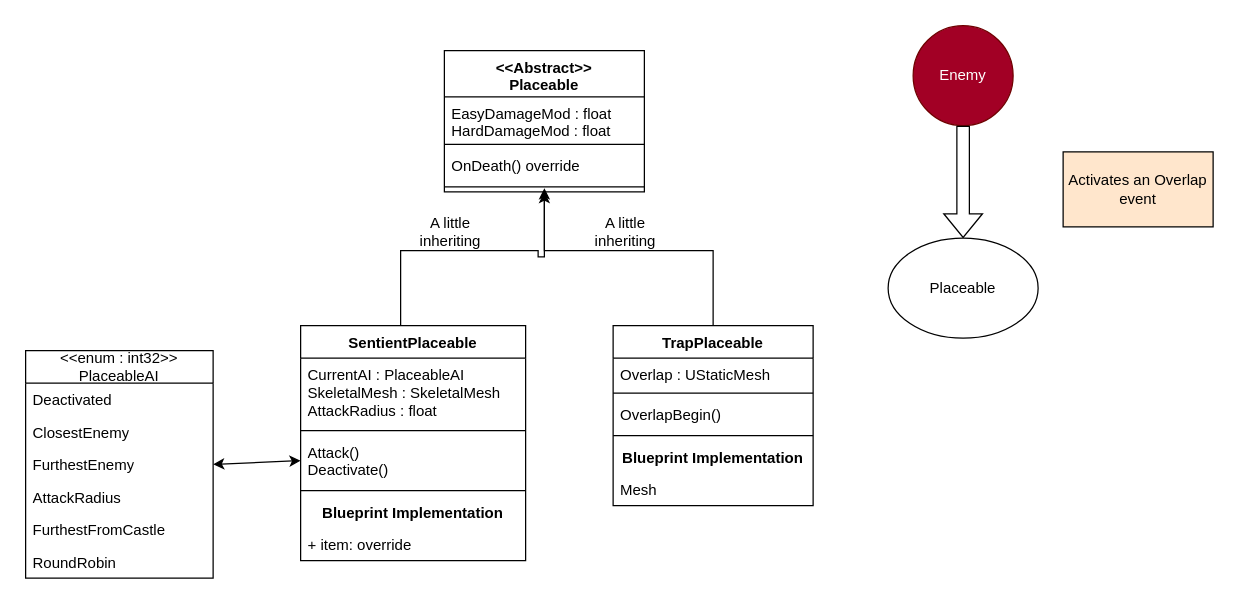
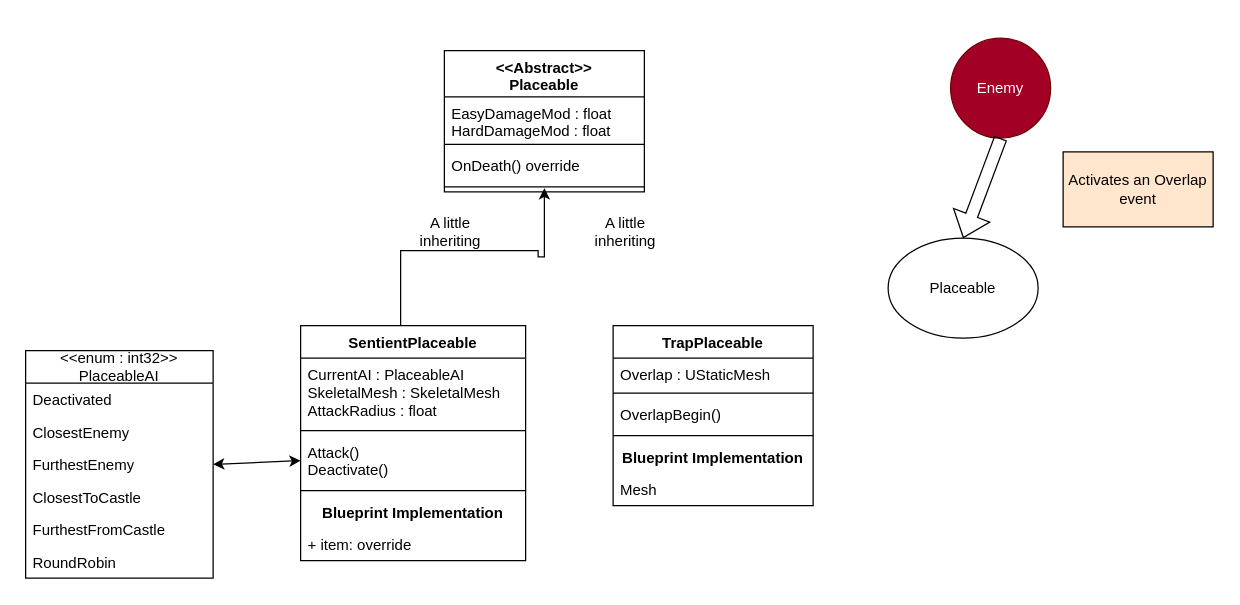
  <mxCell id="0" />
  <mxCell id="1" parent="0" />
  <mxCell id="2" value="&amp;lt;&amp;lt;enum : int32&amp;gt;&amp;gt;&lt;br&gt;PlaceableAI" style="swimlane;fontStyle=0;childLayout=stackLayout;horizontal=1;startSize=26;fillColor=none;horizontalStack=0;resizeParent=1;resizeParentMax=0;resizeLast=0;collapsible=1;marginBottom=0;whiteSpace=wrap;html=1;" parent="1" vertex="1"><mxGeometry x="20" y="280" width="150" height="182" as="geometry" /></mxCell>
  <mxCell id="3" value="Deactivated" style="text;strokeColor=none;fillColor=none;align=left;verticalAlign=top;spacingLeft=4;spacingRight=4;overflow=hidden;rotatable=0;points=[[0,0.5],[1,0.5]];portConstraint=eastwest;whiteSpace=wrap;html=1;" parent="2" vertex="1"><mxGeometry y="26" width="150" height="26" as="geometry" /></mxCell>
  <mxCell id="4" value="ClosestEnemy" style="text;strokeColor=none;fillColor=none;align=left;verticalAlign=top;spacingLeft=4;spacingRight=4;overflow=hidden;rotatable=0;points=[[0,0.5],[1,0.5]];portConstraint=eastwest;whiteSpace=wrap;html=1;" parent="2" vertex="1"><mxGeometry y="52" width="150" height="26" as="geometry" /></mxCell>
  <mxCell id="5" value="FurthestEnemy" style="text;strokeColor=none;fillColor=none;align=left;verticalAlign=top;spacingLeft=4;spacingRight=4;overflow=hidden;rotatable=0;points=[[0,0.5],[1,0.5]];portConstraint=eastwest;whiteSpace=wrap;html=1;" parent="2" vertex="1"><mxGeometry y="78" width="150" height="26" as="geometry" /></mxCell>
- <mxCell id="6" value="AttackRadius" style="text;strokeColor=none;fillColor=none;align=left;verticalAlign=top;spacingLeft=4;spacingRight=4;overflow=hidden;rotatable=0;points=[[0,0.5],[1,0.5]];portConstraint=eastwest;whiteSpace=wrap;html=1;" parent="2" vertex="1"><mxGeometry y="104" width="150" height="26" as="geometry" /></mxCell>
+ <mxCell id="6" value="ClosestToCastle" style="text;strokeColor=none;fillColor=none;align=left;verticalAlign=top;spacingLeft=4;spacingRight=4;overflow=hidden;rotatable=0;points=[[0,0.5],[1,0.5]];portConstraint=eastwest;whiteSpace=wrap;html=1;" parent="2" vertex="1"><mxGeometry y="104" width="150" height="26" as="geometry" /></mxCell>
  <mxCell id="7" value="FurthestFromCastle" style="text;strokeColor=none;fillColor=none;align=left;verticalAlign=top;spacingLeft=4;spacingRight=4;overflow=hidden;rotatable=0;points=[[0,0.5],[1,0.5]];portConstraint=eastwest;whiteSpace=wrap;html=1;" parent="2" vertex="1"><mxGeometry y="130" width="150" height="26" as="geometry" /></mxCell>
  <mxCell id="8" value="RoundRobin" style="text;strokeColor=none;fillColor=none;align=left;verticalAlign=top;spacingLeft=4;spacingRight=4;overflow=hidden;rotatable=0;points=[[0,0.5],[1,0.5]];portConstraint=eastwest;whiteSpace=wrap;html=1;" parent="2" vertex="1"><mxGeometry y="156" width="150" height="26" as="geometry" /></mxCell>
  <mxCell id="9" value="" style="edgeStyle=orthogonalEdgeStyle;rounded=0;orthogonalLoop=1;jettySize=auto;html=1;exitX=0.5;exitY=0;exitDx=0;exitDy=0;" parent="1" source="10" edge="1"><mxGeometry relative="1" as="geometry"><mxPoint x="435" y="150" as="targetPoint" /><Array as="points"><mxPoint x="320" y="200" /><mxPoint x="430" y="200" /><mxPoint x="430" y="205" /><mxPoint x="435" y="205" /></Array></mxGeometry></mxCell>
  <mxCell id="10" value="SentientPlaceable" style="swimlane;fontStyle=1;align=center;verticalAlign=top;childLayout=stackLayout;horizontal=1;startSize=26;horizontalStack=0;resizeParent=1;resizeParentMax=0;resizeLast=0;collapsible=1;marginBottom=0;whiteSpace=wrap;html=1;" parent="1" vertex="1"><mxGeometry x="240" y="260" width="180" height="188" as="geometry" /></mxCell>
  <mxCell id="11" value="CurrentAI : PlaceableAI&lt;br&gt;SkeletalMesh : SkeletalMesh&lt;br&gt;AttackRadius : float" style="text;strokeColor=none;fillColor=none;align=left;verticalAlign=top;spacingLeft=4;spacingRight=4;overflow=hidden;rotatable=0;points=[[0,0.5],[1,0.5]];portConstraint=eastwest;whiteSpace=wrap;html=1;" parent="10" vertex="1"><mxGeometry y="26" width="180" height="54" as="geometry" /></mxCell>
  <mxCell id="12" value="" style="line;strokeWidth=1;fillColor=none;align=left;verticalAlign=middle;spacingTop=-1;spacingLeft=3;spacingRight=3;rotatable=0;labelPosition=right;points=[];portConstraint=eastwest;strokeColor=inherit;" parent="10" vertex="1"><mxGeometry y="80" width="180" height="8" as="geometry" /></mxCell>
  <mxCell id="13" value="Attack()&lt;br&gt;Deactivate()" style="text;strokeColor=none;fillColor=none;align=left;verticalAlign=top;spacingLeft=4;spacingRight=4;overflow=hidden;rotatable=0;points=[[0,0.5],[1,0.5]];portConstraint=eastwest;whiteSpace=wrap;html=1;" parent="10" vertex="1"><mxGeometry y="88" width="180" height="40" as="geometry" /></mxCell>
  <mxCell id="14" value="" style="line;strokeWidth=1;fillColor=none;align=left;verticalAlign=middle;spacingTop=-1;spacingLeft=3;spacingRight=3;rotatable=0;labelPosition=right;points=[];portConstraint=eastwest;strokeColor=inherit;" parent="10" vertex="1"><mxGeometry y="128" width="180" height="8" as="geometry" /></mxCell>
  <mxCell id="15" value="&lt;b&gt;Blueprint Implementation&lt;/b&gt;" style="text;strokeColor=none;fillColor=none;align=center;verticalAlign=top;spacingLeft=4;spacingRight=4;overflow=hidden;rotatable=0;points=[[0,0.5],[1,0.5]];portConstraint=eastwest;whiteSpace=wrap;html=1;" parent="10" vertex="1"><mxGeometry y="136" width="180" height="26" as="geometry" /></mxCell>
  <mxCell id="16" value="+ item: override" style="text;strokeColor=none;fillColor=none;align=left;verticalAlign=top;spacingLeft=4;spacingRight=4;overflow=hidden;rotatable=0;points=[[0,0.5],[1,0.5]];portConstraint=eastwest;whiteSpace=wrap;html=1;" parent="10" vertex="1"><mxGeometry y="162" width="180" height="26" as="geometry" /></mxCell>
  <mxCell id="17" value="A little inheriting" style="text;html=1;align=center;verticalAlign=middle;whiteSpace=wrap;rounded=0;" parent="1" vertex="1"><mxGeometry x="330" y="170" width="60" height="30" as="geometry" /></mxCell>
  <mxCell id="18" value="" style="endArrow=classic;startArrow=classic;html=1;rounded=0;exitX=1;exitY=0.5;exitDx=0;exitDy=0;entryX=0;entryY=0.5;entryDx=0;entryDy=0;" parent="1" source="5" target="13" edge="1"><mxGeometry width="50" height="50" relative="1" as="geometry"><mxPoint x="160" y="340" as="sourcePoint" /><mxPoint x="210" y="290" as="targetPoint" /></mxGeometry></mxCell>
- <mxCell id="19" value="Enemy" style="ellipse;whiteSpace=wrap;html=1;aspect=fixed;fillColor=#a20025;fontColor=#ffffff;strokeColor=#6F0000;" parent="1" vertex="1"><mxGeometry x="730" y="20" width="80" height="80" as="geometry" /></mxCell>
+ <mxCell id="19" value="Enemy" style="ellipse;whiteSpace=wrap;html=1;aspect=fixed;fillColor=#a20025;fontColor=#ffffff;strokeColor=#6F0000;" parent="1" vertex="1"><mxGeometry x="760" y="30" width="80" height="80" as="geometry" /></mxCell>
  <mxCell id="20" value="" style="shape=flexArrow;endArrow=classic;html=1;rounded=0;exitX=0.5;exitY=1;exitDx=0;exitDy=0;" parent="1" source="19" edge="1"><mxGeometry width="50" height="50" relative="1" as="geometry"><mxPoint x="780" y="180" as="sourcePoint" /><mxPoint x="770" y="190" as="targetPoint" /></mxGeometry></mxCell>
  <mxCell id="21" value="Placeable" style="ellipse;whiteSpace=wrap;html=1;" parent="1" vertex="1"><mxGeometry x="710" y="190" width="120" height="80" as="geometry" /></mxCell>
  <mxCell id="22" value="Activates an Overlap event" style="rounded=0;whiteSpace=wrap;html=1;fillColor=#ffe6cc;" parent="1" vertex="1"><mxGeometry x="850" y="121" width="120" height="60" as="geometry" /></mxCell>
- <mxCell id="23" value="" style="edgeStyle=orthogonalEdgeStyle;rounded=0;orthogonalLoop=1;jettySize=auto;html=1;entryX=0.5;entryY=1;entryDx=0;entryDy=0;" parent="1" source="24" target="32" edge="1"><mxGeometry relative="1" as="geometry"><mxPoint x="435" y="142.5" as="targetPoint" /><Array as="points"><mxPoint x="570" y="200" /><mxPoint x="435" y="200" /></Array></mxGeometry></mxCell>
  <mxCell id="24" value="TrapPlaceable" style="swimlane;fontStyle=1;align=center;verticalAlign=top;childLayout=stackLayout;horizontal=1;startSize=26;horizontalStack=0;resizeParent=1;resizeParentMax=0;resizeLast=0;collapsible=1;marginBottom=0;whiteSpace=wrap;html=1;" parent="1" vertex="1"><mxGeometry x="490" y="260" width="160" height="144" as="geometry" /></mxCell>
  <mxCell id="25" value="Overlap : UStaticMesh" style="text;strokeColor=none;fillColor=none;align=left;verticalAlign=top;spacingLeft=4;spacingRight=4;overflow=hidden;rotatable=0;points=[[0,0.5],[1,0.5]];portConstraint=eastwest;whiteSpace=wrap;html=1;" parent="24" vertex="1"><mxGeometry y="26" width="160" height="24" as="geometry" /></mxCell>
  <mxCell id="26" value="" style="line;strokeWidth=1;fillColor=none;align=left;verticalAlign=middle;spacingTop=-1;spacingLeft=3;spacingRight=3;rotatable=0;labelPosition=right;points=[];portConstraint=eastwest;strokeColor=inherit;" parent="24" vertex="1"><mxGeometry y="50" width="160" height="8" as="geometry" /></mxCell>
  <mxCell id="27" value="OverlapBegin()" style="text;strokeColor=none;fillColor=none;align=left;verticalAlign=top;spacingLeft=4;spacingRight=4;overflow=hidden;rotatable=0;points=[[0,0.5],[1,0.5]];portConstraint=eastwest;whiteSpace=wrap;html=1;" parent="24" vertex="1"><mxGeometry y="58" width="160" height="26" as="geometry" /></mxCell>
  <mxCell id="28" value="" style="line;strokeWidth=1;fillColor=none;align=left;verticalAlign=middle;spacingTop=-1;spacingLeft=3;spacingRight=3;rotatable=0;labelPosition=right;points=[];portConstraint=eastwest;strokeColor=inherit;" parent="24" vertex="1"><mxGeometry y="84" width="160" height="8" as="geometry" /></mxCell>
  <mxCell id="29" value="&lt;b&gt;Blueprint Implementation&lt;/b&gt;" style="text;strokeColor=none;fillColor=none;align=center;verticalAlign=top;spacingLeft=4;spacingRight=4;overflow=hidden;rotatable=0;points=[[0,0.5],[1,0.5]];portConstraint=eastwest;whiteSpace=wrap;html=1;" parent="24" vertex="1"><mxGeometry y="92" width="160" height="26" as="geometry" /></mxCell>
  <mxCell id="30" value="Mesh" style="text;strokeColor=none;fillColor=none;align=left;verticalAlign=top;spacingLeft=4;spacingRight=4;overflow=hidden;rotatable=0;points=[[0,0.5],[1,0.5]];portConstraint=eastwest;whiteSpace=wrap;html=1;" parent="24" vertex="1"><mxGeometry y="118" width="160" height="26" as="geometry" /></mxCell>
  <mxCell id="31" value="A little inheriting" style="text;html=1;align=center;verticalAlign=middle;whiteSpace=wrap;rounded=0;" parent="1" vertex="1"><mxGeometry x="470" y="170" width="60" height="30" as="geometry" /></mxCell>
  <mxCell id="32" value="&amp;lt;&amp;lt;Abstract&amp;gt;&amp;gt;&lt;br&gt;Placeable" style="swimlane;fontStyle=1;align=center;verticalAlign=top;childLayout=stackLayout;horizontal=1;startSize=37;horizontalStack=0;resizeParent=1;resizeParentMax=0;resizeLast=0;collapsible=1;marginBottom=0;whiteSpace=wrap;html=1;" parent="1" vertex="1"><mxGeometry x="355" y="40" width="160" height="113" as="geometry" /></mxCell>
  <mxCell id="33" value="EasyDamageMod : float&lt;br&gt;HardDamageMod : float" style="text;strokeColor=none;fillColor=none;align=left;verticalAlign=top;spacingLeft=4;spacingRight=4;overflow=hidden;rotatable=0;points=[[0,0.5],[1,0.5]];portConstraint=eastwest;whiteSpace=wrap;html=1;" parent="32" vertex="1"><mxGeometry y="37" width="160" height="34" as="geometry" /></mxCell>
  <mxCell id="34" value="" style="line;strokeWidth=1;fillColor=none;align=left;verticalAlign=middle;spacingTop=-1;spacingLeft=3;spacingRight=3;rotatable=0;labelPosition=right;points=[];portConstraint=eastwest;strokeColor=inherit;" parent="32" vertex="1"><mxGeometry y="71" width="160" height="8" as="geometry" /></mxCell>
  <mxCell id="35" value="OnDeath() override" style="text;strokeColor=none;fillColor=none;align=left;verticalAlign=top;spacingLeft=4;spacingRight=4;overflow=hidden;rotatable=0;points=[[0,0.5],[1,0.5]];portConstraint=eastwest;whiteSpace=wrap;html=1;" parent="32" vertex="1"><mxGeometry y="79" width="160" height="26" as="geometry" /></mxCell>
  <mxCell id="36" value="" style="line;strokeWidth=1;fillColor=none;align=left;verticalAlign=middle;spacingTop=-1;spacingLeft=3;spacingRight=3;rotatable=0;labelPosition=right;points=[];portConstraint=eastwest;strokeColor=inherit;" parent="32" vertex="1"><mxGeometry y="105" width="160" height="8" as="geometry" /></mxCell>
